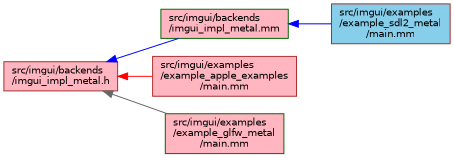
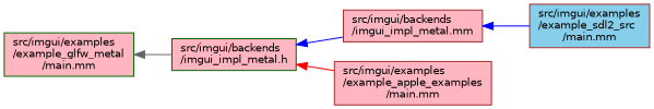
  digraph {
    rankdir=LR
    node [color=brown fillcolor=lightpink fontname=Helvetica fontsize=10 shape=box style=filled]
    edge [color=blue dir=back fontname=Helvetica fontsize=10 labelfontname=Helvetica labelfontsize=10 style=solid]
-   n1 [fontcolor=black height=0.2 label="src/imgui/backends\l/imgui_impl_metal.h" width=0.4]
-   n2 [color=darkgreen height=0.2 label="src/imgui/backends\l/imgui_impl_metal.mm" width=0.4]
+   n1 [color=darkgreen fontcolor=black height=0.2 label="src/imgui/backends\l/imgui_impl_metal.h" width=0.4]
+   n2 [height=0.2 label="src/imgui/backends\l/imgui_impl_metal.mm" width=0.4]
    n3 [height=0.2 label="src/imgui/examples\l/example_apple_examples\l/main.mm" width=0.4]
    n4 [color=darkgreen height=0.2 label="src/imgui/examples\l/example_glfw_metal\l/main.mm" width=0.4]
-   n5 [fillcolor=skyblue height=0.2 label="src/imgui/examples\l/example_sdl2_metal\l/main.mm" width=0.4]
+   n5 [fillcolor=skyblue height=0.2 label="src/imgui/examples\l/example_sdl2_src\l/main.mm" width=0.4]
    n1 -> n2
    n1 -> n3 [color=red]
-   n1 -> n4 [color=gray40]
+   n4 -> n1 [color=gray40]
    n2 -> n5
  }
